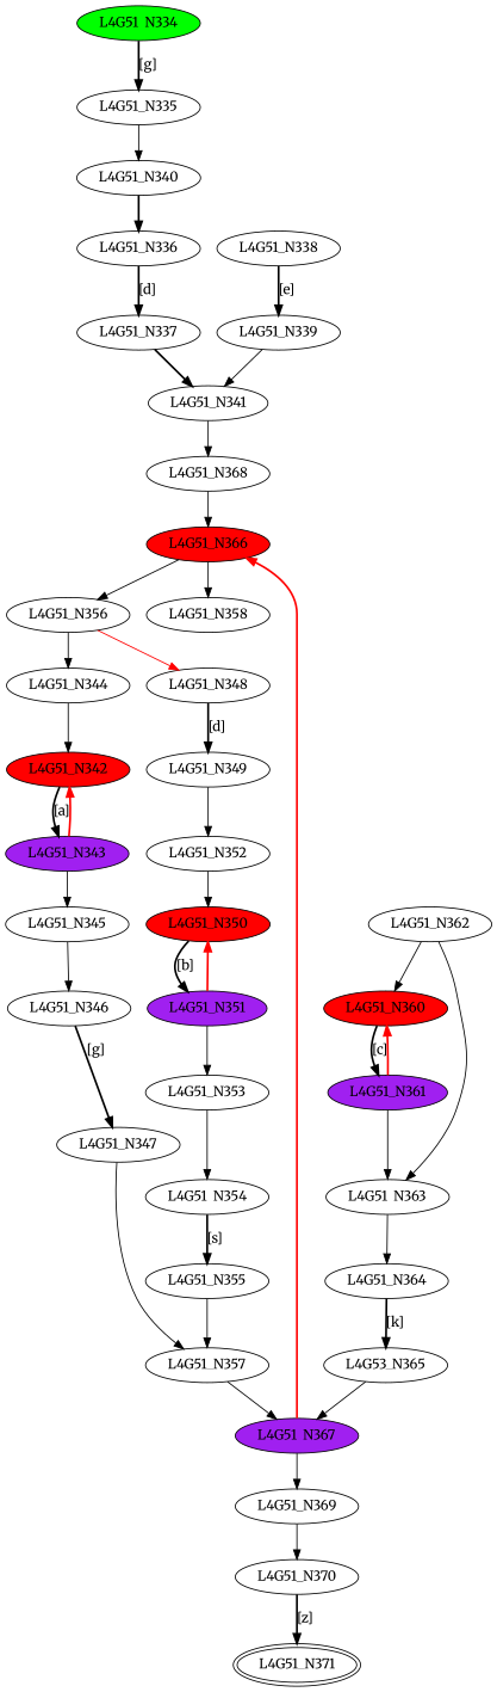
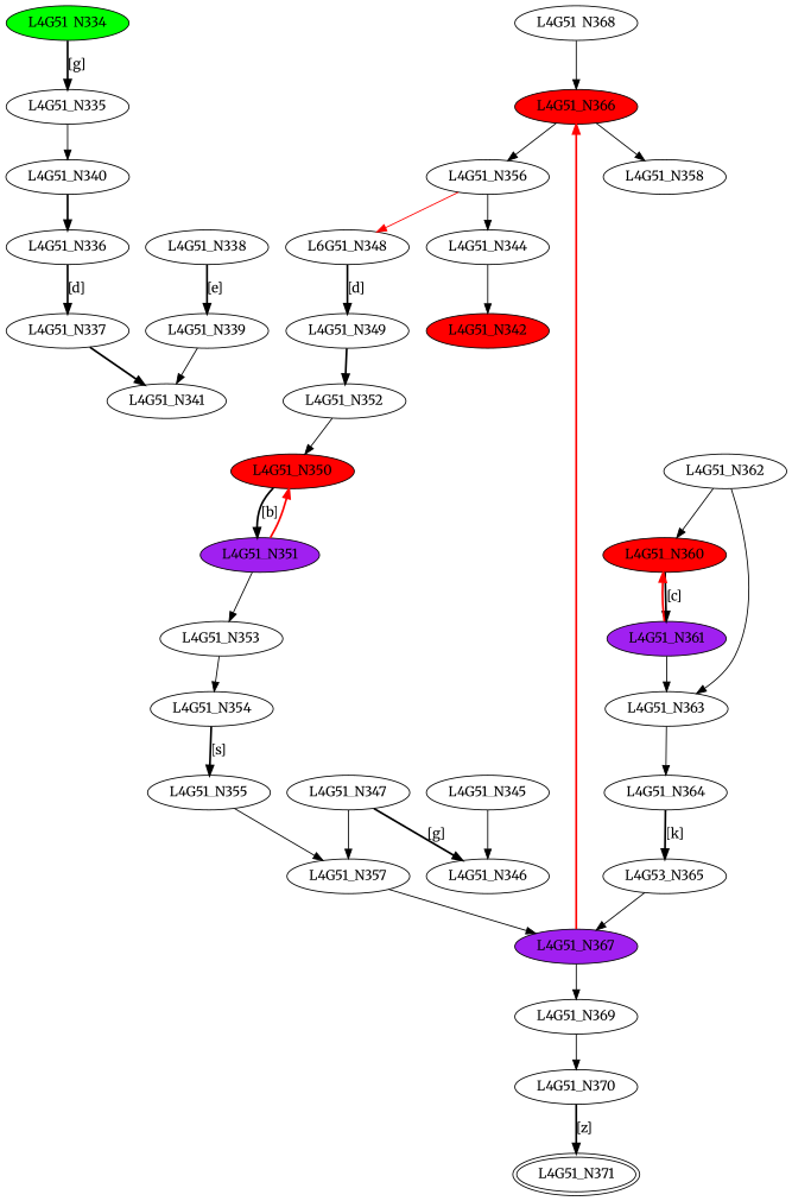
  digraph {
    fontname=Merriweather
    node [fontname=Merriweather]
    edge [fontname=Merriweather]
    L4G51_N334 [fillcolor=green style=filled]
    L4G51_N335
    L4G51_N340
    L4G51_N336
    L4G51_N337
    L4G51_N341
    L4G51_N368
    L4G51_N338
    L4G51_N339
    L4G51_N366 [fillcolor=red style=filled]
    L4G51_N342 [fillcolor=red style=filled]
-   L4G51_N343 [fillcolor=purple style=filled]
    L4G51_N345
    L4G51_N346
    L4G51_N344
    L4G51_N347
    L4G51_N357
    L4G51_N367 [fillcolor=purple style=filled]
-   L4G51_N348
+   L4G51_N348 [label=L6G51_N348]
    L4G51_N349
    L4G51_N352
    L4G51_N350 [fillcolor=red style=filled]
    L4G51_N351 [fillcolor=purple style=filled]
    L4G51_N353
    L4G51_N354
    L4G51_N355
    L4G51_N356
    L4G51_N369
    L4G51_N360 [fillcolor=red style=filled]
    L4G51_N362
    L4G51_N363
    L4G51_N361 [fillcolor=purple style=filled]
    L4G51_N364
    n34 [label=L4G53_N365]
    L4G51_N358
    L4G51_N370
    L4G51_N371 [peripheries=2]
    L4G51_N334 -> L4G51_N335 [label="[g]" style=bold]
    L4G51_N335 -> L4G51_N340
    L4G51_N340 -> L4G51_N336 [style=bold]
    L4G51_N336 -> L4G51_N337 [label="[d]" style=bold]
    L4G51_N337 -> L4G51_N341 [style=bold]
-   L4G51_N341 -> L4G51_N368
    L4G51_N368 -> L4G51_N366
    L4G51_N338 -> L4G51_N339 [label="[e]" style=bold]
    L4G51_N339 -> L4G51_N341
    L4G51_N366 -> L4G51_N356
    L4G51_N366 -> L4G51_N358
-   L4G51_N342 -> L4G51_N343 [label="[a]" style=bold]
-   L4G51_N343 -> L4G51_N342 [color=red style=bold]
-   L4G51_N343 -> L4G51_N345
    L4G51_N345 -> L4G51_N346
-   L4G51_N346 -> L4G51_N347 [label="[g]" style=bold]
+   L4G51_N347 -> L4G51_N346 [label="[g]" style=bold]
    L4G51_N344 -> L4G51_N342
    L4G51_N347 -> L4G51_N357
    L4G51_N357 -> L4G51_N367
    L4G51_N367 -> L4G51_N366 [color=red style=bold]
    L4G51_N367 -> L4G51_N369
    L4G51_N348 -> L4G51_N349 [label="[d]" style=bold]
-   L4G51_N349 -> L4G51_N352
+   L4G51_N349 -> L4G51_N352 [style=bold]
    L4G51_N352 -> L4G51_N350
    L4G51_N350 -> L4G51_N351 [label="[b]" style=bold]
    L4G51_N351 -> L4G51_N350 [color=red style=bold]
    L4G51_N351 -> L4G51_N353
    L4G51_N353 -> L4G51_N354
    L4G51_N354 -> L4G51_N355 [label="[s]" style=bold]
    L4G51_N355 -> L4G51_N357
    L4G51_N356 -> L4G51_N344
    L4G51_N356 -> L4G51_N348 [color=red]
    L4G51_N369 -> L4G51_N370
    L4G51_N360 -> L4G51_N361 [label="[c]" style=bold]
    L4G51_N362 -> L4G51_N360
    L4G51_N362 -> L4G51_N363
    L4G51_N363 -> L4G51_N364
    L4G51_N361 -> L4G51_N360 [color=red style=bold]
    L4G51_N361 -> L4G51_N363
    L4G51_N364 -> n34 [label="[k]" style=bold]
    n34 -> L4G51_N367
    L4G51_N370 -> L4G51_N371 [label="[z]" style=bold]
  }
